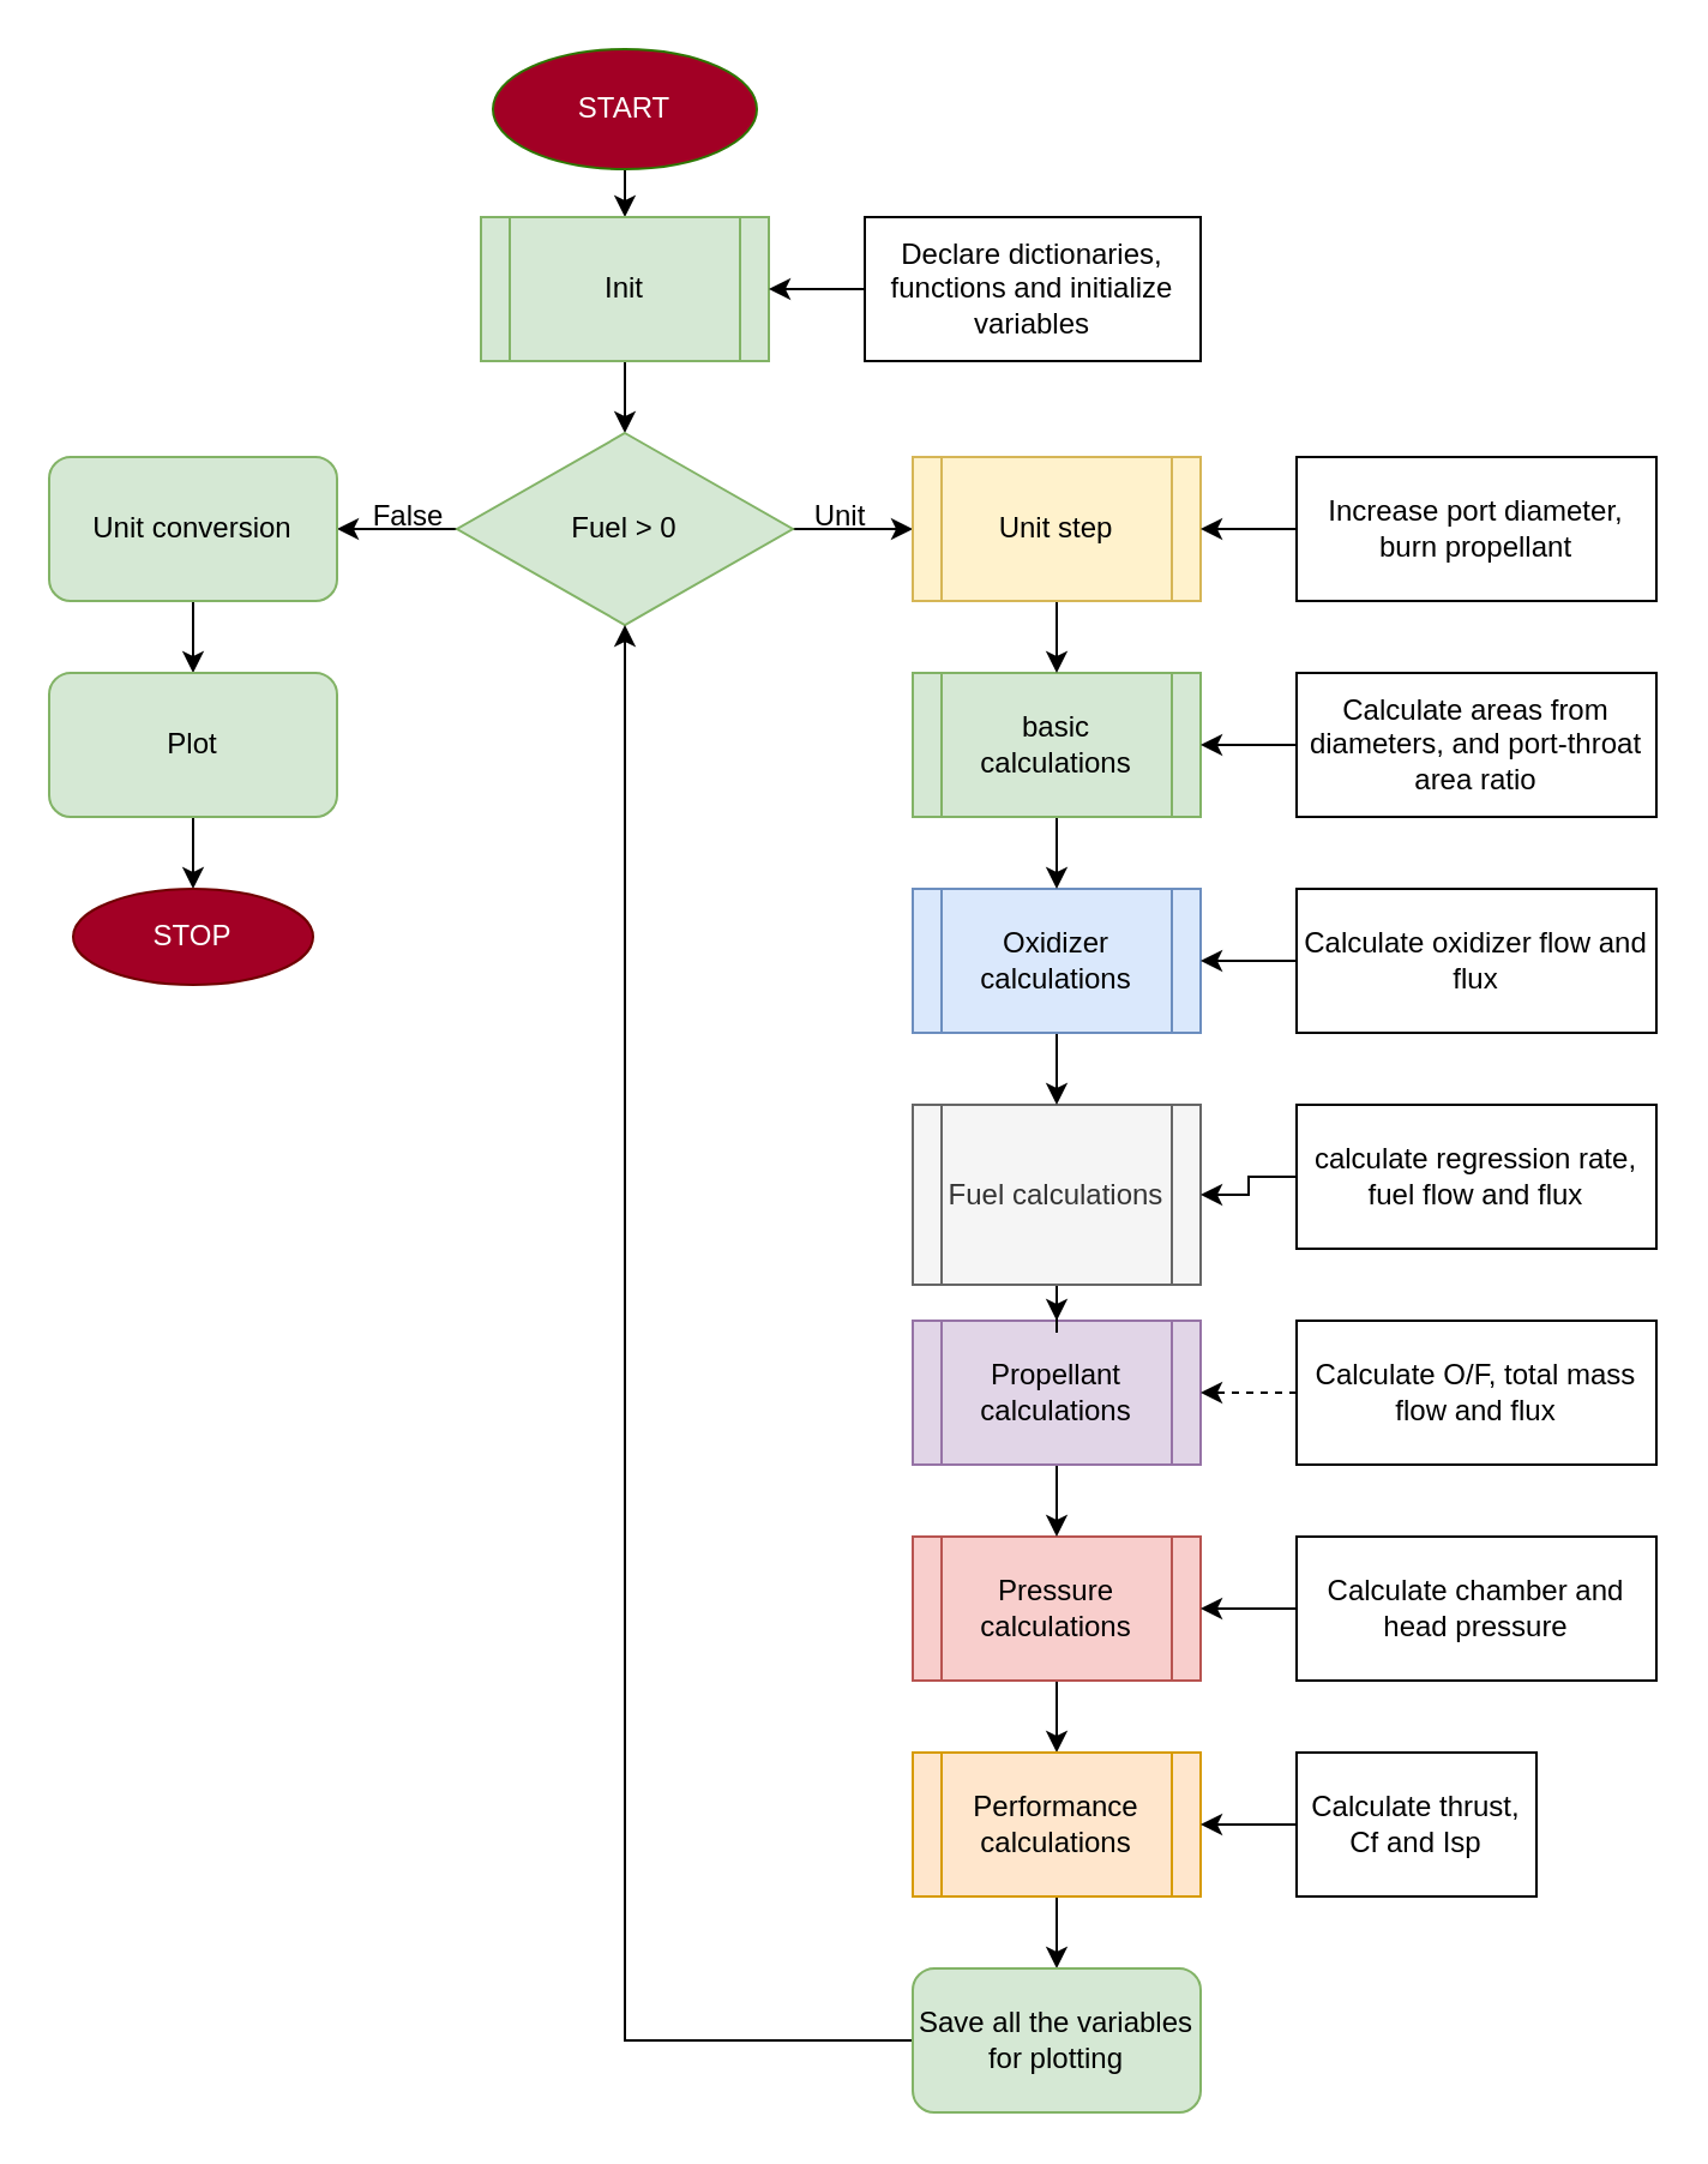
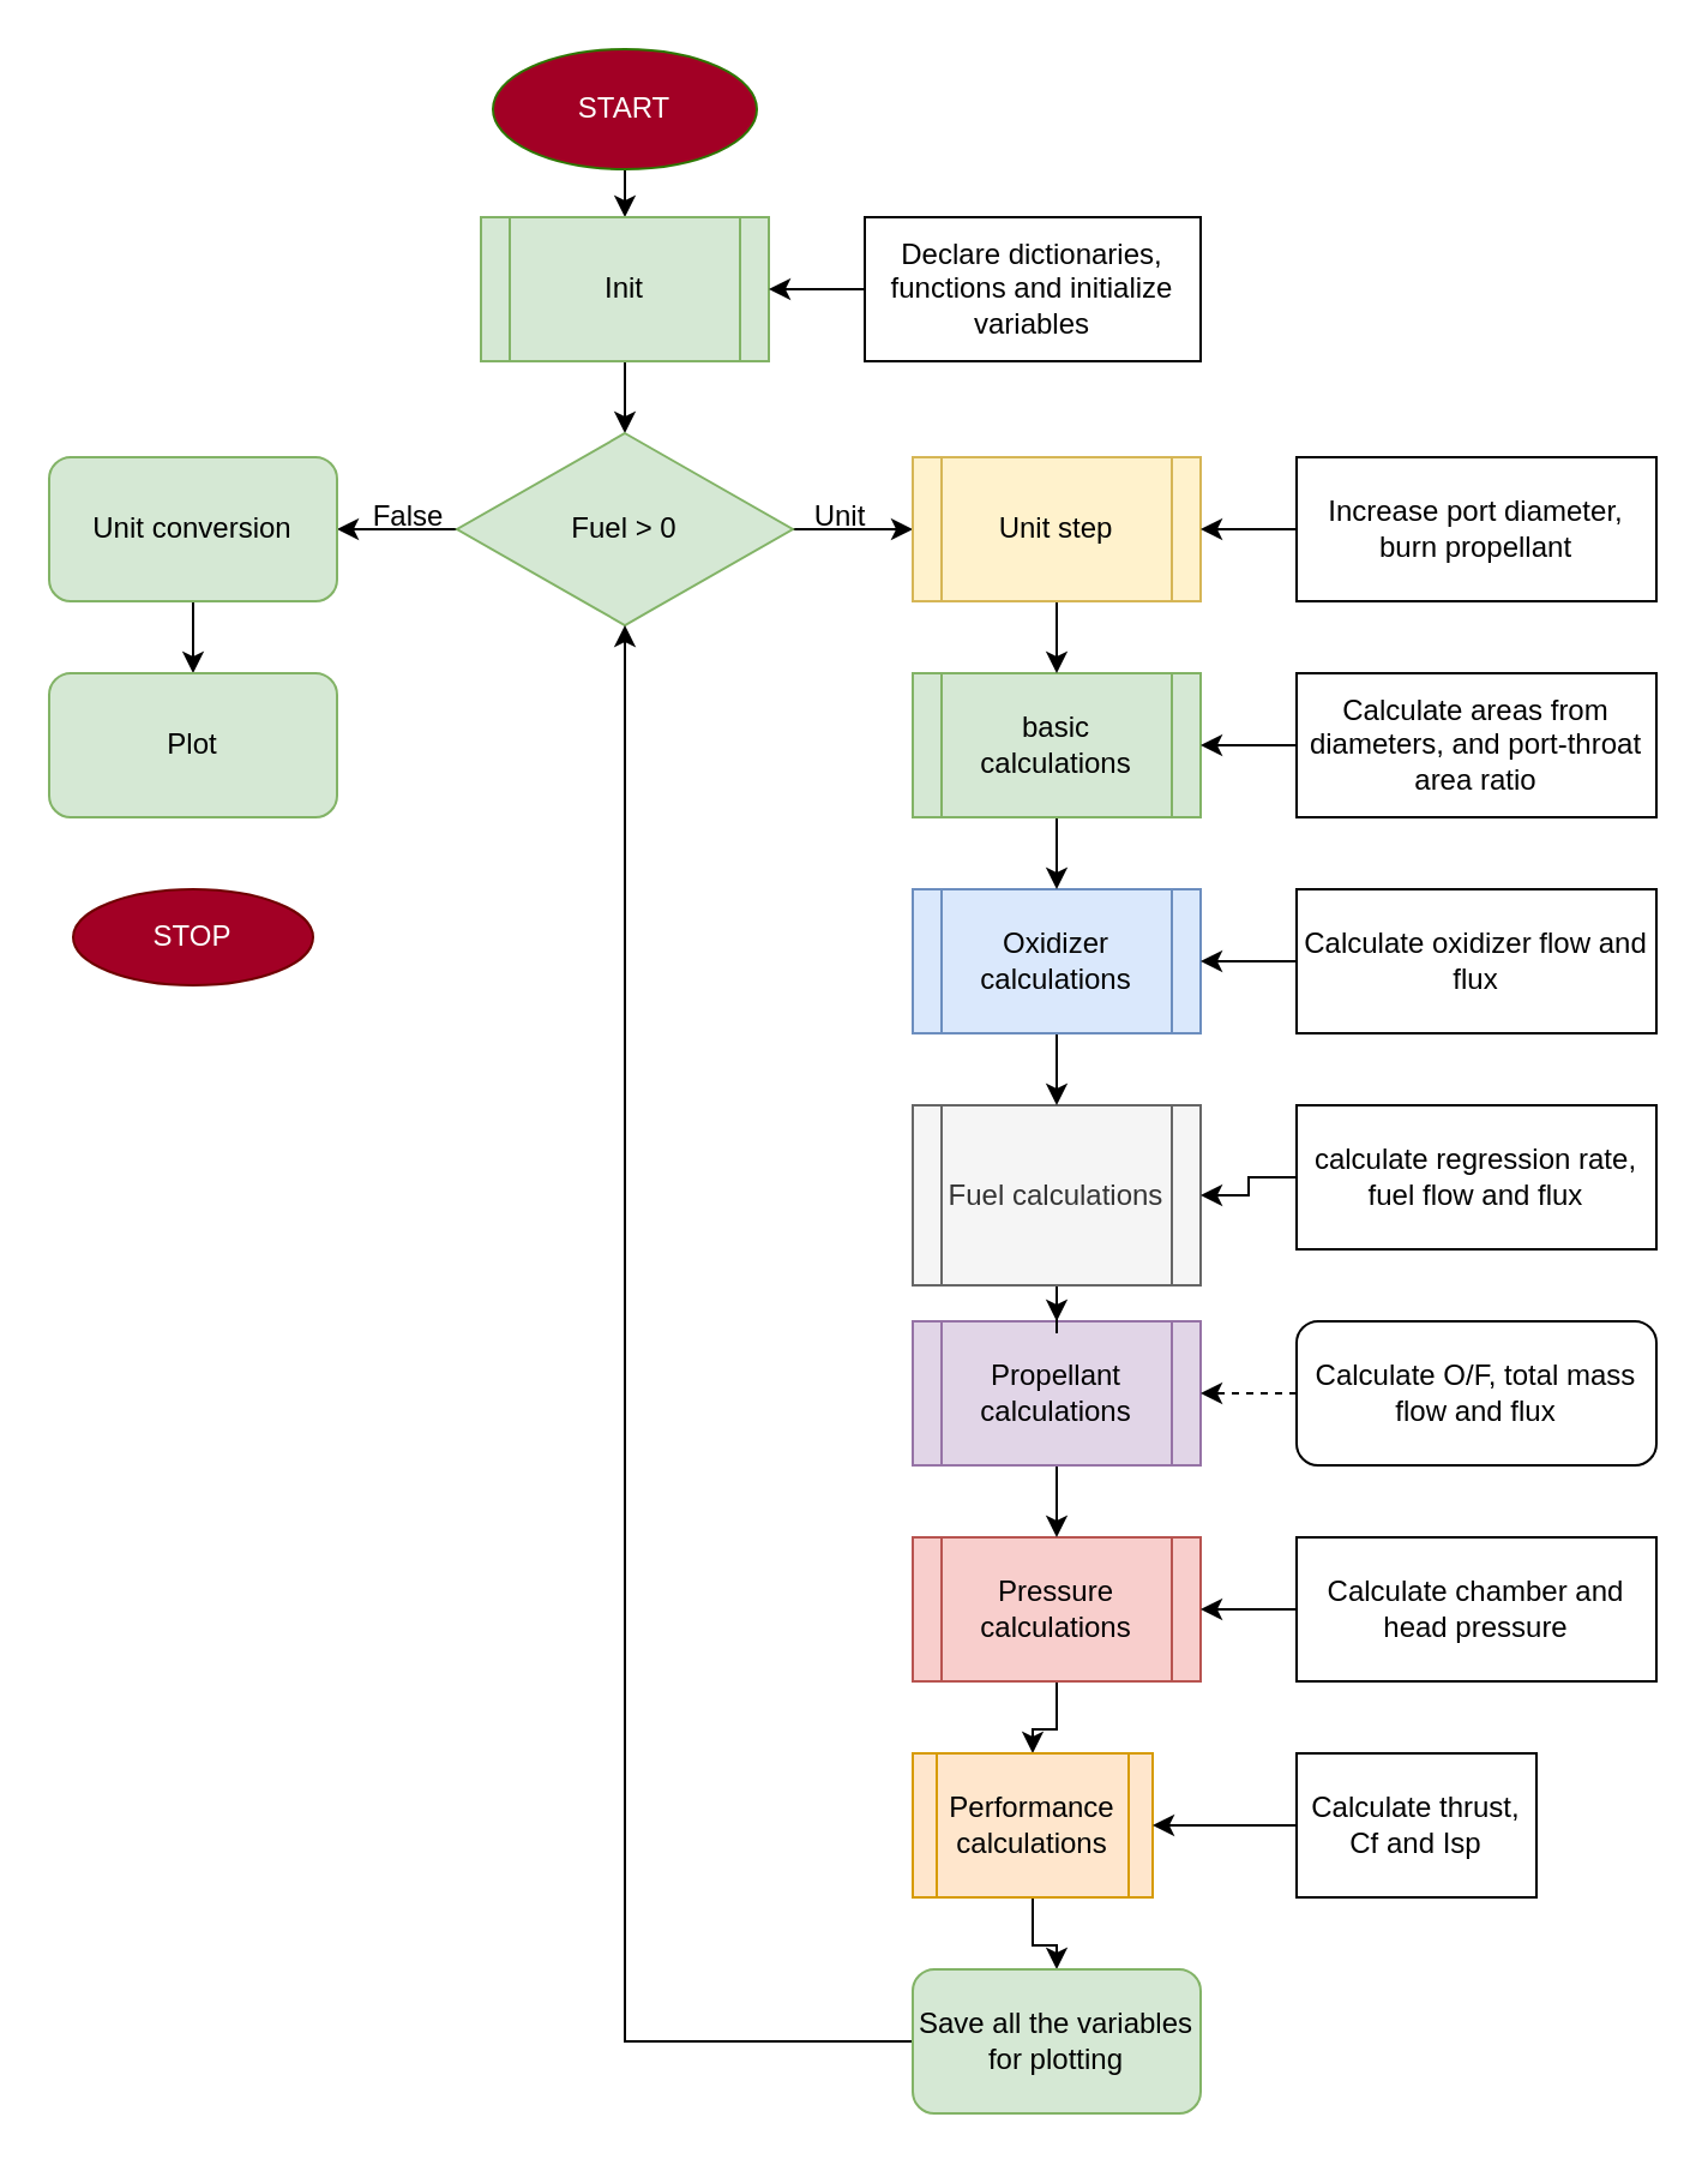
  <mxCell id="0" />
  <mxCell id="1" parent="0" />
  <mxCell id="2" style="edgeStyle=orthogonalEdgeStyle;rounded=0;orthogonalLoop=1;jettySize=auto;html=1;" parent="1" source="3" edge="1"><mxGeometry relative="1" as="geometry"><mxPoint x="260" y="90" as="targetPoint" /></mxGeometry></mxCell>
  <mxCell id="3" value="START" style="ellipse;whiteSpace=wrap;html=1;fillColor=#a20025;strokeColor=#2D7600;fontColor=#ffffff;" parent="1" vertex="1"><mxGeometry x="205" y="20" width="110" height="50" as="geometry" /></mxCell>
  <mxCell id="4" style="edgeStyle=orthogonalEdgeStyle;rounded=0;orthogonalLoop=1;jettySize=auto;html=1;entryX=0.5;entryY=0;entryDx=0;entryDy=0;" parent="1" source="5" target="8" edge="1"><mxGeometry relative="1" as="geometry" /></mxCell>
  <mxCell id="5" value="Init" style="shape=process;whiteSpace=wrap;html=1;backgroundOutline=1;fillColor=#d5e8d4;strokeColor=#82b366;" parent="1" vertex="1"><mxGeometry x="200" y="90" width="120" height="60" as="geometry" /></mxCell>
  <mxCell id="6" style="edgeStyle=orthogonalEdgeStyle;rounded=0;orthogonalLoop=1;jettySize=auto;html=1;" parent="1" source="8" target="20" edge="1"><mxGeometry relative="1" as="geometry" /></mxCell>
  <mxCell id="7" style="edgeStyle=orthogonalEdgeStyle;rounded=0;orthogonalLoop=1;jettySize=auto;html=1;" parent="1" source="8" target="26" edge="1"><mxGeometry relative="1" as="geometry" /></mxCell>
  <mxCell id="8" value="Fuel &amp;gt; 0" style="rhombus;whiteSpace=wrap;html=1;fillColor=#d5e8d4;strokeColor=#82b366;" parent="1" vertex="1"><mxGeometry x="190" y="180" width="140" height="80" as="geometry" /></mxCell>
  <mxCell id="9" style="edgeStyle=orthogonalEdgeStyle;rounded=0;orthogonalLoop=1;jettySize=auto;html=1;" parent="1" source="10" target="22" edge="1"><mxGeometry relative="1" as="geometry" /></mxCell>
  <mxCell id="10" value="Pressure calculations" style="shape=process;whiteSpace=wrap;html=1;backgroundOutline=1;fillColor=#f8cecc;strokeColor=#b85450;" parent="1" vertex="1"><mxGeometry x="380" y="640" width="120" height="60" as="geometry" /></mxCell>
  <mxCell id="11" style="edgeStyle=orthogonalEdgeStyle;rounded=0;orthogonalLoop=1;jettySize=auto;html=1;" parent="1" source="12" target="10" edge="1"><mxGeometry relative="1" as="geometry" /></mxCell>
  <mxCell id="12" value="Propellant calculations" style="shape=process;whiteSpace=wrap;html=1;backgroundOutline=1;fillColor=#e1d5e7;strokeColor=#9673a6;" parent="1" vertex="1"><mxGeometry x="380" y="550" width="120" height="60" as="geometry" /></mxCell>
  <mxCell id="13" style="edgeStyle=orthogonalEdgeStyle;rounded=0;orthogonalLoop=1;jettySize=auto;html=1;" parent="1" source="14" target="12" edge="1"><mxGeometry relative="1" as="geometry" /></mxCell>
  <mxCell id="14" value="Fuel calculations" style="shape=process;whiteSpace=wrap;html=1;backgroundOutline=1;fillColor=#f5f5f5;strokeColor=#666666;fontColor=#333333;" parent="1" vertex="1"><mxGeometry x="380" y="460" width="120" height="75" as="geometry" /></mxCell>
  <mxCell id="15" style="edgeStyle=orthogonalEdgeStyle;rounded=0;orthogonalLoop=1;jettySize=auto;html=1;" parent="1" source="16" target="14" edge="1"><mxGeometry relative="1" as="geometry" /></mxCell>
  <mxCell id="16" value="Oxidizer calculations" style="shape=process;whiteSpace=wrap;html=1;backgroundOutline=1;fillColor=#dae8fc;strokeColor=#6c8ebf;" parent="1" vertex="1"><mxGeometry x="380" y="370" width="120" height="60" as="geometry" /></mxCell>
  <mxCell id="17" style="edgeStyle=orthogonalEdgeStyle;rounded=0;orthogonalLoop=1;jettySize=auto;html=1;" parent="1" source="18" target="16" edge="1"><mxGeometry relative="1" as="geometry" /></mxCell>
  <mxCell id="18" value="basic calculations" style="shape=process;whiteSpace=wrap;html=1;backgroundOutline=1;fillColor=#d5e8d4;strokeColor=#82b366;" parent="1" vertex="1"><mxGeometry x="380" y="280" width="120" height="60" as="geometry" /></mxCell>
  <mxCell id="19" style="edgeStyle=orthogonalEdgeStyle;rounded=0;orthogonalLoop=1;jettySize=auto;html=1;" parent="1" source="20" target="18" edge="1"><mxGeometry relative="1" as="geometry" /></mxCell>
  <mxCell id="20" value="Unit step" style="shape=process;whiteSpace=wrap;html=1;backgroundOutline=1;fillColor=#fff2cc;strokeColor=#d6b656;" parent="1" vertex="1"><mxGeometry x="380" y="190" width="120" height="60" as="geometry" /></mxCell>
  <mxCell id="21" style="edgeStyle=orthogonalEdgeStyle;rounded=0;orthogonalLoop=1;jettySize=auto;html=1;" parent="1" source="22" target="24" edge="1"><mxGeometry relative="1" as="geometry" /></mxCell>
- <mxCell id="22" value="Performance calculations" style="shape=process;whiteSpace=wrap;html=1;backgroundOutline=1;fillColor=#ffe6cc;strokeColor=#d79b00;" parent="1" vertex="1"><mxGeometry x="380" y="730" width="120" height="60" as="geometry" /></mxCell>
+ <mxCell id="22" value="Performance calculations" style="shape=process;whiteSpace=wrap;html=1;backgroundOutline=1;fillColor=#ffe6cc;strokeColor=#d79b00;" parent="1" vertex="1"><mxGeometry x="380" y="730" width="100" height="60" as="geometry" /></mxCell>
  <mxCell id="23" style="edgeStyle=orthogonalEdgeStyle;rounded=0;orthogonalLoop=1;jettySize=auto;html=1;" parent="1" source="24" target="8" edge="1"><mxGeometry relative="1" as="geometry" /></mxCell>
  <mxCell id="24" value="Save all the variables for plotting" style="rounded=1;whiteSpace=wrap;html=1;fillColor=#d5e8d4;strokeColor=#82b366;" parent="1" vertex="1"><mxGeometry x="380" y="820" width="120" height="60" as="geometry" /></mxCell>
  <mxCell id="25" style="edgeStyle=orthogonalEdgeStyle;rounded=0;orthogonalLoop=1;jettySize=auto;html=1;" parent="1" source="26" target="28" edge="1"><mxGeometry relative="1" as="geometry" /></mxCell>
  <mxCell id="26" value="Unit conversion" style="rounded=1;whiteSpace=wrap;html=1;fillColor=#d5e8d4;strokeColor=#82b366;" parent="1" vertex="1"><mxGeometry x="20" y="190" width="120" height="60" as="geometry" /></mxCell>
- <mxCell id="27" style="edgeStyle=orthogonalEdgeStyle;rounded=0;orthogonalLoop=1;jettySize=auto;html=1;" parent="1" source="28" target="29" edge="1"><mxGeometry relative="1" as="geometry" /></mxCell>
  <mxCell id="28" value="Plot" style="rounded=1;whiteSpace=wrap;html=1;fillColor=#d5e8d4;strokeColor=#82b366;" parent="1" vertex="1"><mxGeometry x="20" y="280" width="120" height="60" as="geometry" /></mxCell>
  <mxCell id="29" value="STOP" style="ellipse;whiteSpace=wrap;html=1;fillColor=#a20025;strokeColor=#6F0000;fontColor=#ffffff;" parent="1" vertex="1"><mxGeometry x="30" y="370" width="100" height="40" as="geometry" /></mxCell>
  <mxCell id="30" value="Unit" style="text;html=1;strokeColor=none;fillColor=none;align=center;verticalAlign=middle;whiteSpace=wrap;rounded=0;" parent="1" vertex="1"><mxGeometry x="320" y="200" width="60" height="30" as="geometry" /></mxCell>
  <mxCell id="31" value="False" style="text;html=1;strokeColor=none;fillColor=none;align=center;verticalAlign=middle;whiteSpace=wrap;rounded=0;" parent="1" vertex="1"><mxGeometry x="140" y="200" width="60" height="30" as="geometry" /></mxCell>
  <mxCell id="32" style="edgeStyle=orthogonalEdgeStyle;rounded=0;orthogonalLoop=1;jettySize=auto;html=1;" edge="1" parent="1" source="33" target="5"><mxGeometry relative="1" as="geometry" /></mxCell>
  <mxCell id="33" value="Declare dictionaries, functions and initialize variables" style="rounded=0;whiteSpace=wrap;html=1;" vertex="1" parent="1"><mxGeometry x="360" y="90" width="140" height="60" as="geometry" /></mxCell>
  <mxCell id="34" style="edgeStyle=orthogonalEdgeStyle;rounded=0;orthogonalLoop=1;jettySize=auto;html=1;" edge="1" parent="1" source="35" target="20"><mxGeometry relative="1" as="geometry" /></mxCell>
  <mxCell id="35" value="Increase port diameter, burn propellant" style="rounded=0;whiteSpace=wrap;html=1;" vertex="1" parent="1"><mxGeometry x="540" y="190" width="150" height="60" as="geometry" /></mxCell>
  <mxCell id="36" style="edgeStyle=orthogonalEdgeStyle;rounded=0;orthogonalLoop=1;jettySize=auto;html=1;" edge="1" parent="1" source="37" target="18"><mxGeometry relative="1" as="geometry" /></mxCell>
  <mxCell id="37" value="Calculate areas from diameters, and port-throat area ratio" style="rounded=0;whiteSpace=wrap;html=1;" vertex="1" parent="1"><mxGeometry x="540" y="280" width="150" height="60" as="geometry" /></mxCell>
  <mxCell id="38" style="edgeStyle=orthogonalEdgeStyle;rounded=0;orthogonalLoop=1;jettySize=auto;html=1;" edge="1" parent="1" source="39" target="16"><mxGeometry relative="1" as="geometry" /></mxCell>
  <mxCell id="39" value="Calculate oxidizer flow and flux" style="rounded=0;whiteSpace=wrap;html=1;" vertex="1" parent="1"><mxGeometry x="540" y="370" width="150" height="60" as="geometry" /></mxCell>
  <mxCell id="40" style="edgeStyle=orthogonalEdgeStyle;rounded=0;orthogonalLoop=1;jettySize=auto;html=1;dashed=1;" edge="1" parent="1" source="41" target="12"><mxGeometry relative="1" as="geometry" /></mxCell>
- <mxCell id="41" value="Calculate O/F, total mass flow and flux" style="rounded=0;whiteSpace=wrap;html=1;" vertex="1" parent="1"><mxGeometry x="540" y="550" width="150" height="60" as="geometry" /></mxCell>
+ <mxCell id="41" value="Calculate O/F, total mass flow and flux" style="whiteSpace=wrap;html=1;rounded=1;" vertex="1" parent="1"><mxGeometry x="540" y="550" width="150" height="60" as="geometry" /></mxCell>
  <mxCell id="42" style="edgeStyle=orthogonalEdgeStyle;rounded=0;orthogonalLoop=1;jettySize=auto;html=1;" edge="1" parent="1" source="43" target="14"><mxGeometry relative="1" as="geometry" /></mxCell>
  <mxCell id="43" value="calculate regression rate, fuel flow and flux" style="rounded=0;whiteSpace=wrap;html=1;" vertex="1" parent="1"><mxGeometry x="540" y="460" width="150" height="60" as="geometry" /></mxCell>
  <mxCell id="44" style="edgeStyle=orthogonalEdgeStyle;rounded=0;orthogonalLoop=1;jettySize=auto;html=1;" edge="1" parent="1" source="45" target="10"><mxGeometry relative="1" as="geometry" /></mxCell>
  <mxCell id="45" value="Calculate chamber and head pressure" style="rounded=0;whiteSpace=wrap;html=1;" vertex="1" parent="1"><mxGeometry x="540" y="640" width="150" height="60" as="geometry" /></mxCell>
  <mxCell id="46" style="edgeStyle=orthogonalEdgeStyle;rounded=0;orthogonalLoop=1;jettySize=auto;html=1;" edge="1" parent="1" source="47" target="22"><mxGeometry relative="1" as="geometry" /></mxCell>
  <mxCell id="47" value="Calculate thrust, Cf and Isp" style="whiteSpace=wrap;html=1;" vertex="1" parent="1"><mxGeometry x="540" y="730" width="100" height="60" as="geometry" /></mxCell>
